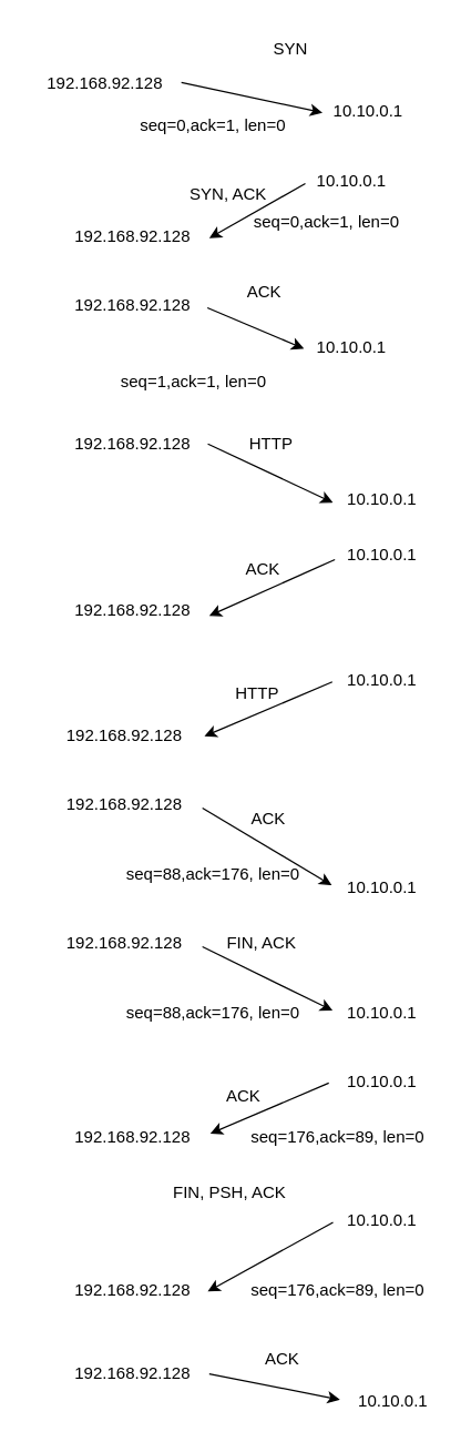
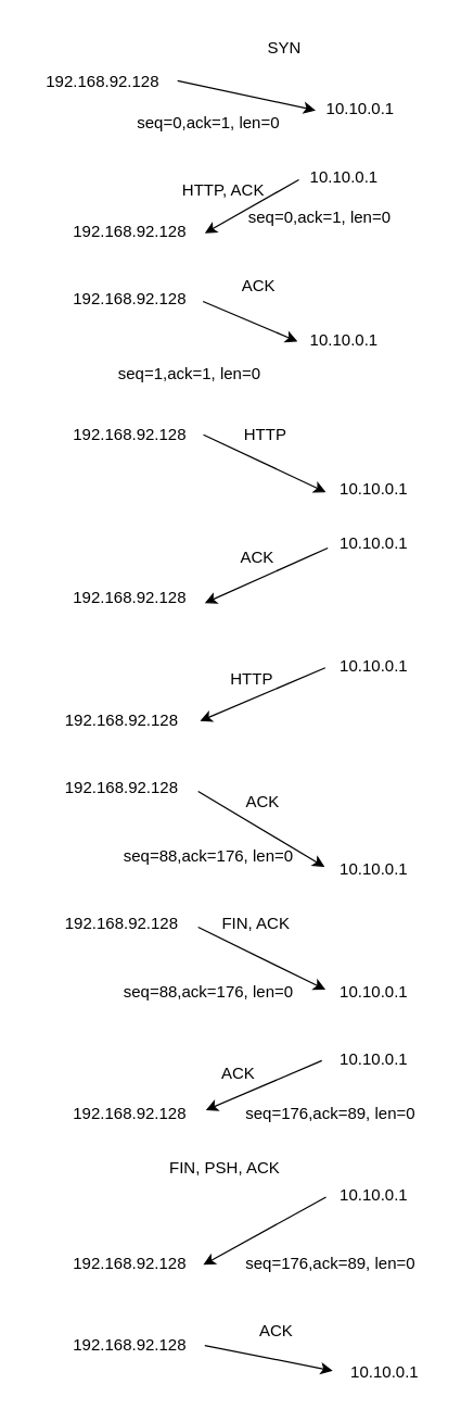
  <mxCell id="0" />
  <mxCell id="1" parent="0" />
  <mxCell id="2" value="" style="endArrow=classic;html=1;rounded=0;entryX=0.033;entryY=0.524;entryDx=0;entryDy=0;entryPerimeter=0;exitX=1.004;exitY=0.462;exitDx=0;exitDy=0;exitPerimeter=0;" edge="1" parent="1" source="3" target="4"><mxGeometry width="50" height="50" relative="1" as="geometry"><mxPoint x="130" y="55" as="sourcePoint" /><mxPoint x="230" y="75" as="targetPoint" /></mxGeometry></mxCell>
  <mxCell id="3" value="192.168.92.128" style="text;html=1;align=center;verticalAlign=middle;resizable=0;points=[];autosize=1;strokeColor=none;fillColor=none;" vertex="1" parent="1"><mxGeometry x="20" y="45" width="110" height="30" as="geometry" /></mxCell>
  <mxCell id="4" value="10.10.0.1" style="text;html=1;align=center;verticalAlign=middle;resizable=0;points=[];autosize=1;strokeColor=none;fillColor=none;" vertex="1" parent="1"><mxGeometry x="230" y="65" width="70" height="30" as="geometry" /></mxCell>
  <mxCell id="5" value="SYN" style="text;html=1;align=center;verticalAlign=middle;resizable=0;points=[];autosize=1;strokeColor=none;fillColor=none;" vertex="1" parent="1"><mxGeometry x="184" y="20" width="50" height="30" as="geometry" /></mxCell>
  <mxCell id="6" value="" style="endArrow=classic;html=1;rounded=0;exitX=0.027;exitY=0.561;exitDx=0;exitDy=0;exitPerimeter=0;entryX=1.005;entryY=0.538;entryDx=0;entryDy=0;entryPerimeter=0;" edge="1" parent="1" source="7" target="9"><mxGeometry width="50" height="50" relative="1" as="geometry"><mxPoint x="118" y="105" as="sourcePoint" /><mxPoint x="120" y="155" as="targetPoint" /></mxGeometry></mxCell>
  <mxCell id="7" value="10.10.0.1" style="text;html=1;align=center;verticalAlign=middle;resizable=0;points=[];autosize=1;strokeColor=none;fillColor=none;" vertex="1" parent="1"><mxGeometry x="218" y="115" width="70" height="30" as="geometry" /></mxCell>
- <mxCell id="8" value="SYN, ACK" style="text;html=1;align=center;verticalAlign=middle;resizable=0;points=[];autosize=1;strokeColor=none;fillColor=none;" vertex="1" parent="1"><mxGeometry x="124" y="125" width="80" height="30" as="geometry" /></mxCell>
+ <mxCell id="8" value="HTTP, ACK" style="text;html=1;align=center;verticalAlign=middle;resizable=0;points=[];autosize=1;strokeColor=none;fillColor=none;" vertex="1" parent="1"><mxGeometry x="124" y="125" width="80" height="30" as="geometry" /></mxCell>
  <mxCell id="9" value="192.168.92.128" style="text;html=1;align=center;verticalAlign=middle;resizable=0;points=[];autosize=1;strokeColor=none;fillColor=none;" vertex="1" parent="1"><mxGeometry x="40" y="155" width="110" height="30" as="geometry" /></mxCell>
  <mxCell id="10" value="192.168.92.128" style="text;html=1;align=center;verticalAlign=middle;resizable=0;points=[];autosize=1;strokeColor=none;fillColor=none;" vertex="1" parent="1"><mxGeometry x="40" y="205" width="110" height="30" as="geometry" /></mxCell>
  <mxCell id="11" value="10.10.0.1" style="text;html=1;align=center;verticalAlign=middle;resizable=0;points=[];autosize=1;strokeColor=none;fillColor=none;" vertex="1" parent="1"><mxGeometry x="218" y="235" width="70" height="30" as="geometry" /></mxCell>
  <mxCell id="12" value="" style="endArrow=classic;html=1;rounded=0;exitX=0.993;exitY=0.546;exitDx=0;exitDy=0;exitPerimeter=0;entryX=0.013;entryY=0.53;entryDx=0;entryDy=0;entryPerimeter=0;" edge="1" parent="1" source="10" target="11"><mxGeometry width="50" height="50" relative="1" as="geometry"><mxPoint x="160" y="165" as="sourcePoint" /><mxPoint x="210" y="115" as="targetPoint" /></mxGeometry></mxCell>
  <mxCell id="13" value="ACK" style="text;html=1;align=center;verticalAlign=middle;resizable=0;points=[];autosize=1;strokeColor=none;fillColor=none;" vertex="1" parent="1"><mxGeometry x="165" y="195" width="50" height="30" as="geometry" /></mxCell>
  <mxCell id="14" value="seq=0,ack=1, len=0" style="text;html=1;align=center;verticalAlign=middle;resizable=0;points=[];autosize=1;strokeColor=none;fillColor=none;" vertex="1" parent="1"><mxGeometry x="88" y="75" width="130" height="30" as="geometry" /></mxCell>
  <mxCell id="15" value="seq=0,ack=1, len=0" style="text;html=1;align=center;verticalAlign=middle;resizable=0;points=[];autosize=1;strokeColor=none;fillColor=none;" vertex="1" parent="1"><mxGeometry x="170" y="145" width="130" height="30" as="geometry" /></mxCell>
  <mxCell id="16" value="seq=1,ack=1, len=0" style="text;html=1;align=center;verticalAlign=middle;resizable=0;points=[];autosize=1;strokeColor=none;fillColor=none;" vertex="1" parent="1"><mxGeometry x="74" y="260" width="130" height="30" as="geometry" /></mxCell>
  <mxCell id="17" value="192.168.92.128" style="text;html=1;align=center;verticalAlign=middle;resizable=0;points=[];autosize=1;strokeColor=none;fillColor=none;" vertex="1" parent="1"><mxGeometry x="40" y="305" width="110" height="30" as="geometry" /></mxCell>
  <mxCell id="18" value="10.10.0.1" style="text;html=1;align=center;verticalAlign=middle;resizable=0;points=[];autosize=1;strokeColor=none;fillColor=none;" vertex="1" parent="1"><mxGeometry x="240" y="345" width="70" height="30" as="geometry" /></mxCell>
  <mxCell id="19" value="" style="endArrow=classic;html=1;rounded=0;exitX=0.996;exitY=0.486;exitDx=0;exitDy=0;exitPerimeter=0;entryX=-0.003;entryY=0.563;entryDx=0;entryDy=0;entryPerimeter=0;" edge="1" parent="1" source="17" target="18"><mxGeometry width="50" height="50" relative="1" as="geometry"><mxPoint x="160" y="295" as="sourcePoint" /><mxPoint x="210" y="245" as="targetPoint" /></mxGeometry></mxCell>
  <mxCell id="20" value="HTTP" style="text;html=1;align=center;verticalAlign=middle;resizable=0;points=[];autosize=1;strokeColor=none;fillColor=none;" vertex="1" parent="1"><mxGeometry x="170" y="305" width="50" height="30" as="geometry" /></mxCell>
  <mxCell id="21" value="10.10.0.1" style="text;html=1;align=center;verticalAlign=middle;resizable=0;points=[];autosize=1;strokeColor=none;fillColor=none;" vertex="1" parent="1"><mxGeometry x="240" y="385" width="70" height="30" as="geometry" /></mxCell>
  <mxCell id="22" value="192.168.92.128" style="text;html=1;align=center;verticalAlign=middle;resizable=0;points=[];autosize=1;strokeColor=none;fillColor=none;" vertex="1" parent="1"><mxGeometry x="40" y="425" width="110" height="30" as="geometry" /></mxCell>
  <mxCell id="23" value="" style="endArrow=classic;html=1;rounded=0;exitX=0.018;exitY=0.599;exitDx=0;exitDy=0;exitPerimeter=0;entryX=1.005;entryY=0.618;entryDx=0;entryDy=0;entryPerimeter=0;" edge="1" parent="1" source="21" target="22"><mxGeometry width="50" height="50" relative="1" as="geometry"><mxPoint x="160" y="385" as="sourcePoint" /><mxPoint x="210" y="335" as="targetPoint" /></mxGeometry></mxCell>
  <mxCell id="24" value="ACK" style="text;html=1;align=center;verticalAlign=middle;resizable=0;points=[];autosize=1;strokeColor=none;fillColor=none;" vertex="1" parent="1"><mxGeometry x="164" y="395" width="50" height="30" as="geometry" /></mxCell>
  <mxCell id="25" value="10.10.0.1" style="text;html=1;align=center;verticalAlign=middle;resizable=0;points=[];autosize=1;strokeColor=none;fillColor=none;" vertex="1" parent="1"><mxGeometry x="240" y="475" width="70" height="30" as="geometry" /></mxCell>
  <mxCell id="26" value="192.168.92.128" style="text;html=1;align=center;verticalAlign=middle;resizable=0;points=[];autosize=1;strokeColor=none;fillColor=none;" vertex="1" parent="1"><mxGeometry x="34" y="515" width="110" height="30" as="geometry" /></mxCell>
  <mxCell id="27" value="" style="endArrow=classic;html=1;rounded=0;exitX=-0.009;exitY=0.539;exitDx=0;exitDy=0;exitPerimeter=0;entryX=1.028;entryY=0.515;entryDx=0;entryDy=0;entryPerimeter=0;" edge="1" parent="1" source="25" target="26"><mxGeometry width="50" height="50" relative="1" as="geometry"><mxPoint x="234" y="495" as="sourcePoint" /><mxPoint x="144" y="536" as="targetPoint" /></mxGeometry></mxCell>
  <mxCell id="28" value="HTTP" style="text;html=1;align=center;verticalAlign=middle;resizable=0;points=[];autosize=1;strokeColor=none;fillColor=none;" vertex="1" parent="1"><mxGeometry x="160" y="485" width="50" height="30" as="geometry" /></mxCell>
  <mxCell id="29" value="192.168.92.128" style="text;html=1;align=center;verticalAlign=middle;resizable=0;points=[];autosize=1;strokeColor=none;fillColor=none;" vertex="1" parent="1"><mxGeometry x="34" y="565" width="110" height="30" as="geometry" /></mxCell>
  <mxCell id="30" value="10.10.0.1" style="text;html=1;align=center;verticalAlign=middle;resizable=0;points=[];autosize=1;strokeColor=none;fillColor=none;" vertex="1" parent="1"><mxGeometry x="240" y="625" width="70" height="30" as="geometry" /></mxCell>
  <mxCell id="31" value="" style="endArrow=classic;html=1;rounded=0;exitX=1.015;exitY=0.575;exitDx=0;exitDy=0;exitPerimeter=0;entryX=-0.015;entryY=0.428;entryDx=0;entryDy=0;entryPerimeter=0;" edge="1" parent="1" source="29" target="30"><mxGeometry width="50" height="50" relative="1" as="geometry"><mxPoint x="160" y="525" as="sourcePoint" /><mxPoint x="210" y="475" as="targetPoint" /></mxGeometry></mxCell>
  <mxCell id="32" value="ACK" style="text;html=1;align=center;verticalAlign=middle;resizable=0;points=[];autosize=1;strokeColor=none;fillColor=none;" vertex="1" parent="1"><mxGeometry x="168" y="575" width="50" height="30" as="geometry" /></mxCell>
  <mxCell id="33" value="seq=88,ack=176, len=0" style="text;html=1;align=center;verticalAlign=middle;resizable=0;points=[];autosize=1;strokeColor=none;fillColor=none;" vertex="1" parent="1"><mxGeometry x="78" y="615" width="150" height="30" as="geometry" /></mxCell>
  <mxCell id="34" value="192.168.92.128" style="text;html=1;align=center;verticalAlign=middle;resizable=0;points=[];autosize=1;strokeColor=none;fillColor=none;" vertex="1" parent="1"><mxGeometry x="34" y="665" width="110" height="30" as="geometry" /></mxCell>
  <mxCell id="35" value="10.10.0.1" style="text;html=1;align=center;verticalAlign=middle;resizable=0;points=[];autosize=1;strokeColor=none;fillColor=none;" vertex="1" parent="1"><mxGeometry x="240" y="715" width="70" height="30" as="geometry" /></mxCell>
  <mxCell id="36" value="" style="endArrow=classic;html=1;rounded=0;exitX=1.015;exitY=0.575;exitDx=0;exitDy=0;exitPerimeter=0;entryX=-0.006;entryY=0.441;entryDx=0;entryDy=0;entryPerimeter=0;" edge="1" parent="1" source="34" target="35"><mxGeometry width="50" height="50" relative="1" as="geometry"><mxPoint x="160" y="705" as="sourcePoint" /><mxPoint x="210" y="655" as="targetPoint" /></mxGeometry></mxCell>
  <mxCell id="37" value="FIN, ACK" style="text;html=1;align=center;verticalAlign=middle;resizable=0;points=[];autosize=1;strokeColor=none;fillColor=none;" vertex="1" parent="1"><mxGeometry x="153" y="665" width="70" height="30" as="geometry" /></mxCell>
  <mxCell id="38" value="seq=88,ack=176, len=0" style="text;html=1;align=center;verticalAlign=middle;resizable=0;points=[];autosize=1;strokeColor=none;fillColor=none;" vertex="1" parent="1"><mxGeometry x="78" y="715" width="150" height="30" as="geometry" /></mxCell>
  <mxCell id="39" value="10.10.0.1" style="text;html=1;align=center;verticalAlign=middle;resizable=0;points=[];autosize=1;strokeColor=none;fillColor=none;" vertex="1" parent="1"><mxGeometry x="240" y="765" width="70" height="30" as="geometry" /></mxCell>
  <mxCell id="40" value="192.168.92.128" style="text;html=1;align=center;verticalAlign=middle;resizable=0;points=[];autosize=1;strokeColor=none;fillColor=none;" vertex="1" parent="1"><mxGeometry x="40" y="805" width="110" height="30" as="geometry" /></mxCell>
  <mxCell id="41" value="" style="endArrow=classic;html=1;rounded=0;exitX=-0.045;exitY=0.518;exitDx=0;exitDy=0;exitPerimeter=0;entryX=1.012;entryY=0.398;entryDx=0;entryDy=0;entryPerimeter=0;" edge="1" parent="1" source="39" target="40"><mxGeometry width="50" height="50" relative="1" as="geometry"><mxPoint x="151" y="775" as="sourcePoint" /><mxPoint x="201" y="725" as="targetPoint" /></mxGeometry></mxCell>
  <mxCell id="42" value="ACK" style="text;html=1;align=center;verticalAlign=middle;resizable=0;points=[];autosize=1;strokeColor=none;fillColor=none;" vertex="1" parent="1"><mxGeometry x="150" y="775" width="50" height="30" as="geometry" /></mxCell>
  <mxCell id="43" value="seq=176,ack=89, len=0" style="text;html=1;align=center;verticalAlign=middle;resizable=0;points=[];autosize=1;strokeColor=none;fillColor=none;" vertex="1" parent="1"><mxGeometry x="168" y="805" width="150" height="30" as="geometry" /></mxCell>
  <mxCell id="44" value="10.10.0.1" style="text;html=1;align=center;verticalAlign=middle;resizable=0;points=[];autosize=1;strokeColor=none;fillColor=none;" vertex="1" parent="1"><mxGeometry x="240" y="865" width="70" height="30" as="geometry" /></mxCell>
  <mxCell id="45" value="192.168.92.128" style="text;html=1;align=center;verticalAlign=middle;resizable=0;points=[];autosize=1;strokeColor=none;fillColor=none;" vertex="1" parent="1"><mxGeometry x="40" y="915" width="110" height="30" as="geometry" /></mxCell>
  <mxCell id="46" value="" style="endArrow=classic;html=1;rounded=0;exitX=-0.001;exitY=0.534;exitDx=0;exitDy=0;exitPerimeter=0;entryX=0.995;entryY=0.528;entryDx=0;entryDy=0;entryPerimeter=0;" edge="1" parent="1" source="44" target="45"><mxGeometry width="50" height="50" relative="1" as="geometry"><mxPoint x="151" y="815" as="sourcePoint" /><mxPoint x="201" y="765" as="targetPoint" /></mxGeometry></mxCell>
  <mxCell id="47" value="FIN, PSH, ACK" style="text;html=1;align=center;verticalAlign=middle;resizable=0;points=[];autosize=1;strokeColor=none;fillColor=none;" vertex="1" parent="1"><mxGeometry x="110" y="845" width="110" height="30" as="geometry" /></mxCell>
  <mxCell id="48" value="seq=176,ack=89, len=0" style="text;html=1;align=center;verticalAlign=middle;resizable=0;points=[];autosize=1;strokeColor=none;fillColor=none;" vertex="1" parent="1"><mxGeometry x="168" y="915" width="150" height="30" as="geometry" /></mxCell>
  <mxCell id="49" value="192.168.92.128" style="text;html=1;align=center;verticalAlign=middle;resizable=0;points=[];autosize=1;strokeColor=none;fillColor=none;" vertex="1" parent="1"><mxGeometry x="40" y="975" width="110" height="30" as="geometry" /></mxCell>
  <mxCell id="50" value="10.10.0.1" style="text;html=1;align=center;verticalAlign=middle;resizable=0;points=[];autosize=1;strokeColor=none;fillColor=none;" vertex="1" parent="1"><mxGeometry x="248" y="995" width="70" height="30" as="geometry" /></mxCell>
  <mxCell id="51" value="" style="endArrow=classic;html=1;rounded=0;exitX=1.005;exitY=0.507;exitDx=0;exitDy=0;exitPerimeter=0;entryX=-0.045;entryY=0.463;entryDx=0;entryDy=0;entryPerimeter=0;" edge="1" parent="1" source="49" target="50"><mxGeometry width="50" height="50" relative="1" as="geometry"><mxPoint x="151" y="915" as="sourcePoint" /><mxPoint x="201" y="865" as="targetPoint" /></mxGeometry></mxCell>
  <mxCell id="52" value="ACK" style="text;html=1;align=center;verticalAlign=middle;resizable=0;points=[];autosize=1;strokeColor=none;fillColor=none;" vertex="1" parent="1"><mxGeometry x="178" y="965" width="50" height="30" as="geometry" /></mxCell>
